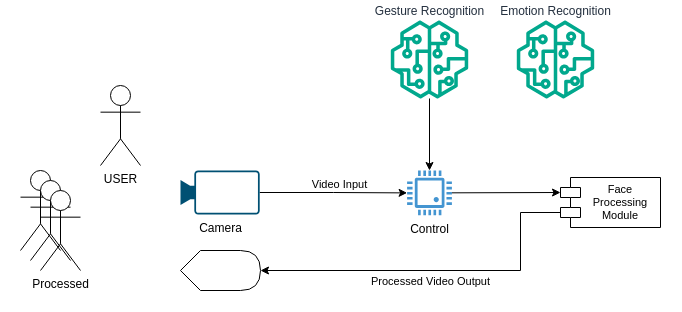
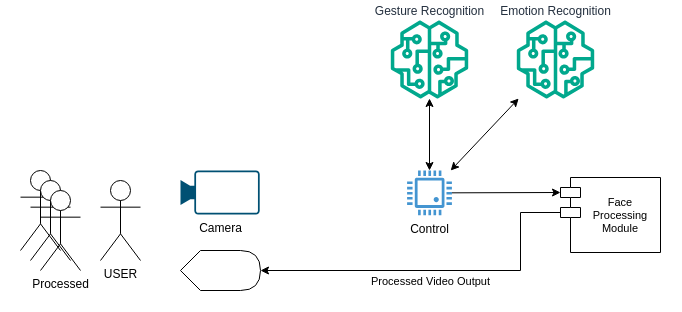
  <mxCell id="0" />
  <mxCell id="1" parent="0" />
- <mxCell id="2" value="USER" style="shape=umlActor;verticalLabelPosition=bottom;verticalAlign=top;html=1;outlineConnect=0;" vertex="1" parent="1"><mxGeometry x="100" y="85" width="40" height="80" as="geometry" /></mxCell>
- <mxCell id="3" style="edgeStyle=orthogonalEdgeStyle;rounded=0;orthogonalLoop=1;jettySize=auto;html=1;exitX=1;exitY=0.5;exitDx=0;exitDy=0;exitPerimeter=0;" edge="1" parent="1" source="5" target="7"><mxGeometry relative="1" as="geometry" /></mxCell>
- <mxCell id="4" value="Video Input" style="edgeLabel;html=1;align=center;verticalAlign=middle;resizable=0;points=[];" vertex="1" connectable="0" parent="3"><mxGeometry x="0.218" relative="1" as="geometry"><mxPoint x="-10" y="-9" as="offset" /></mxGeometry></mxCell>
+ <mxCell id="2" value="USER" style="shape=umlActor;verticalLabelPosition=bottom;verticalAlign=top;html=1;outlineConnect=0;" vertex="1" parent="1"><mxGeometry x="100" y="180" width="40" height="80" as="geometry" /></mxCell>
  <mxCell id="5" value="Camera" style="points=[[0,0.5,0],[0.19,0.02,0],[0.59,0,0],[0.985,0.02,0],[1,0.5,0],[0.985,0.98,0],[0.59,1,0],[0.19,0.98,0]];verticalLabelPosition=bottom;sketch=0;html=1;verticalAlign=top;aspect=fixed;align=center;pointerEvents=1;shape=mxgraph.cisco19.camera;fillColor=#005073;strokeColor=none;" vertex="1" parent="1"><mxGeometry x="180" y="170" width="79.2" height="44" as="geometry" /></mxCell>
  <mxCell id="6" value="Gesture Recognition" style="sketch=0;outlineConnect=0;fontColor=#232F3E;gradientColor=none;fillColor=#01A88D;strokeColor=none;dashed=0;verticalLabelPosition=top;verticalAlign=bottom;align=center;html=1;fontSize=12;fontStyle=0;aspect=fixed;pointerEvents=1;shape=mxgraph.aws4.sagemaker_model;labelPosition=center;" vertex="1" parent="1"><mxGeometry x="390" y="20" width="78" height="78" as="geometry" /></mxCell>
  <mxCell id="7" value="Control" style="pointerEvents=1;shadow=0;dashed=0;html=1;strokeColor=none;fillColor=#4495D1;labelPosition=center;verticalLabelPosition=bottom;verticalAlign=top;align=center;outlineConnect=0;shape=mxgraph.veeam.cpu;" vertex="1" parent="1"><mxGeometry x="406.6" y="170" width="44.8" height="44.8" as="geometry" /></mxCell>
  <mxCell id="8" value="Emotion Recognition" style="sketch=0;outlineConnect=0;fontColor=#232F3E;gradientColor=none;fillColor=#01A88D;strokeColor=none;dashed=0;verticalLabelPosition=top;verticalAlign=bottom;align=center;html=1;fontSize=12;fontStyle=0;aspect=fixed;pointerEvents=1;shape=mxgraph.aws4.sagemaker_model;labelPosition=center;" vertex="1" parent="1"><mxGeometry x="516" y="20" width="78" height="78" as="geometry" /></mxCell>
  <mxCell id="9" value="" style="shape=umlActor;verticalLabelPosition=bottom;verticalAlign=top;html=1;outlineConnect=0;" vertex="1" parent="1"><mxGeometry x="20" y="170" width="40" height="80" as="geometry" /></mxCell>
  <mxCell id="10" value="" style="shape=umlActor;verticalLabelPosition=bottom;verticalAlign=top;html=1;outlineConnect=0;" vertex="1" parent="1"><mxGeometry x="30" y="180" width="40" height="80" as="geometry" /></mxCell>
  <mxCell id="11" value="Processed" style="shape=umlActor;verticalLabelPosition=bottom;verticalAlign=top;html=1;outlineConnect=0;" vertex="1" parent="1"><mxGeometry x="40" y="190" width="40" height="80" as="geometry" /></mxCell>
- <mxCell id="12" value="" style="endArrow=none;startArrow=classic;html=1;rounded=0;" edge="1" parent="1" source="7" target="6"><mxGeometry width="50" height="50" relative="1" as="geometry"><mxPoint x="430" y="220" as="sourcePoint" /><mxPoint x="480" y="170" as="targetPoint" /></mxGeometry></mxCell>
- <mxCell id="14" value="Face Processing Module" style="shape=module;align=center;spacingLeft=20;align=center;verticalAlign=middle;whiteSpace=wrap;html=1;labelPosition=center;verticalLabelPosition=middle;fontSize=11;" vertex="1" parent="1"><mxGeometry x="560" y="177" width="100" height="50" as="geometry" /></mxCell>
+ <mxCell id="12" value="" style="endArrow=classic;startArrow=classic;html=1;rounded=0;" edge="1" parent="1" source="7" target="6"><mxGeometry width="50" height="50" relative="1" as="geometry"><mxPoint x="430" y="220" as="sourcePoint" /><mxPoint x="480" y="170" as="targetPoint" /></mxGeometry></mxCell>
+ <mxCell id="13" value="" style="endArrow=classic;startArrow=classic;html=1;rounded=0;" edge="1" parent="1" source="7" target="8"><mxGeometry width="50" height="50" relative="1" as="geometry"><mxPoint x="430" y="220" as="sourcePoint" /><mxPoint x="480" y="170" as="targetPoint" /></mxGeometry></mxCell>
+ <mxCell id="14" value="Face Processing Module" style="shape=module;align=center;spacingLeft=20;align=center;verticalAlign=middle;whiteSpace=wrap;html=1;labelPosition=center;verticalLabelPosition=middle;fontSize=11;" vertex="1" parent="1"><mxGeometry x="560" y="177" width="100" height="75" as="geometry" /></mxCell>
  <mxCell id="15" value="" style="endArrow=classic;html=1;rounded=0;entryX=0;entryY=0;entryDx=0;entryDy=15;entryPerimeter=0;" edge="1" parent="1" source="7" target="14"><mxGeometry width="50" height="50" relative="1" as="geometry"><mxPoint x="430" y="220" as="sourcePoint" /><mxPoint x="480" y="170" as="targetPoint" /></mxGeometry></mxCell>
  <mxCell id="16" value="" style="shape=display;whiteSpace=wrap;html=1;" vertex="1" parent="1"><mxGeometry x="180" y="250" width="80" height="40" as="geometry" /></mxCell>
  <mxCell id="17" value="" style="endArrow=classic;html=1;rounded=0;entryX=1;entryY=0.5;entryDx=0;entryDy=0;entryPerimeter=0;exitX=0;exitY=0;exitDx=0;exitDy=35;exitPerimeter=0;" edge="1" parent="1" source="14" target="16"><mxGeometry width="50" height="50" relative="1" as="geometry"><mxPoint x="500" y="320" as="sourcePoint" /><mxPoint x="550" y="270" as="targetPoint" /><Array as="points"><mxPoint x="520" y="212" /><mxPoint x="520" y="270" /></Array></mxGeometry></mxCell>
  <mxCell id="18" value="Processed Video Output" style="edgeLabel;html=1;align=center;verticalAlign=middle;resizable=0;points=[];" vertex="1" connectable="0" parent="17"><mxGeometry x="0.057" y="-1" relative="1" as="geometry"><mxPoint y="11" as="offset" /></mxGeometry></mxCell>
